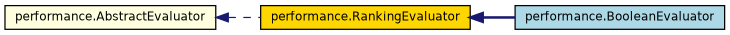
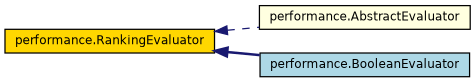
  digraph {
    rankdir=LR
    node [color=black fontname=Helvetica fontsize=10 shape=record style=filled]
    edge [color=midnightblue dir=back fontname=Helvetica fontsize=10 labelfontname=Helvetica labelfontsize=10]
    n1 [fillcolor=lightyellow fontcolor=black height=0.2 label="performance.AbstractEvaluator" width=0.4]
    n2 [fillcolor=gold height=0.2 label="performance.RankingEvaluator" width=0.4]
    n3 [fillcolor=lightblue height=0.2 label="performance.BooleanEvaluator" width=0.4]
-   n1 -> n2 [style=dashed]
+   n2 -> n1 [style=dashed]
    n2 -> n3 [style=bold]
  }
